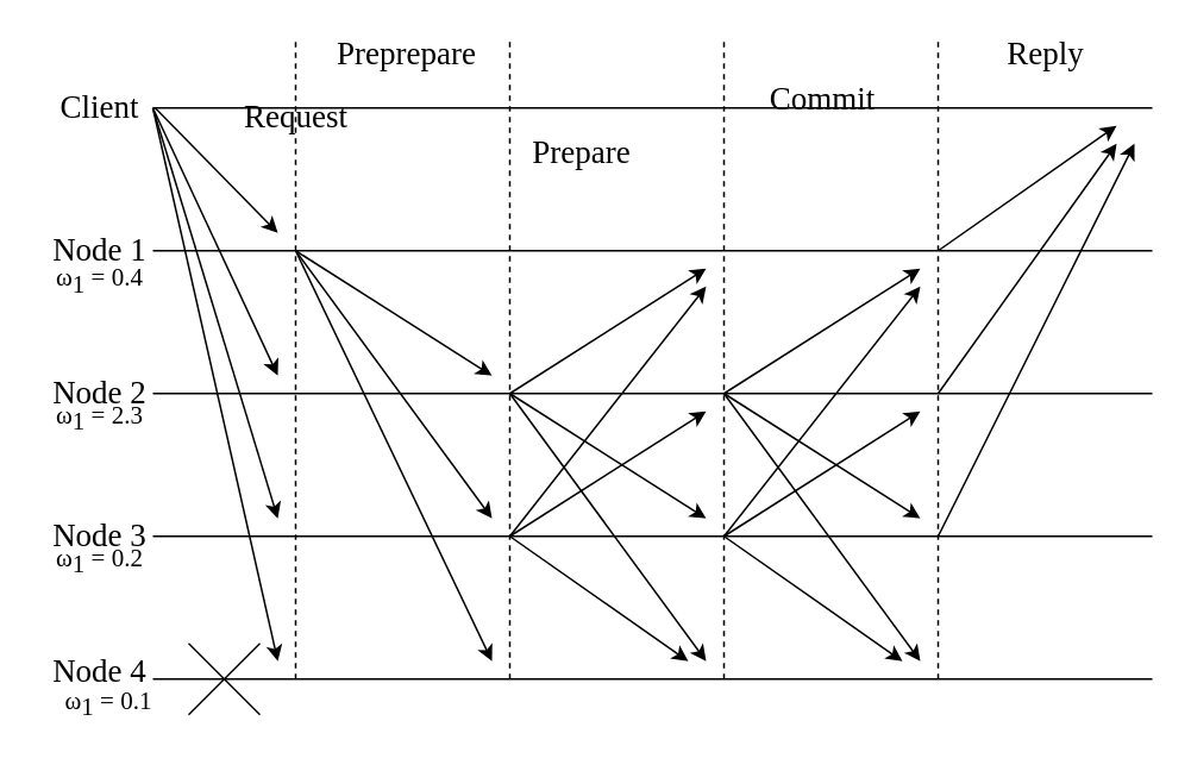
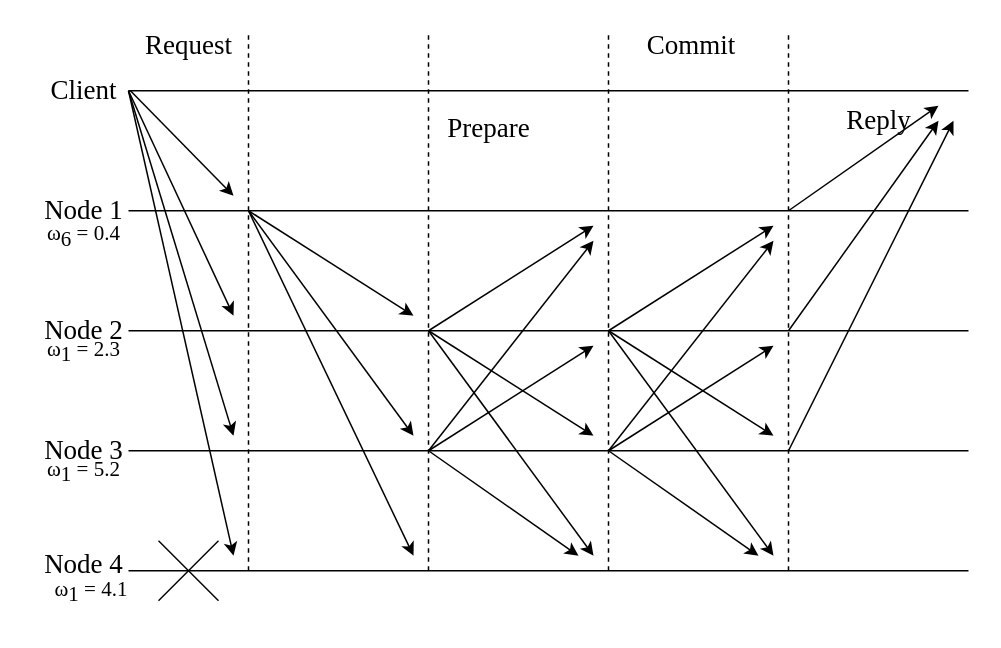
  <mxCell id="0" />
  <mxCell id="1" parent="0" />
  <mxCell id="2" value="" style="group" parent="1" vertex="1" connectable="0"><mxGeometry x="25" y="20" width="620" height="366" as="geometry" /></mxCell>
  <mxCell id="3" value="" style="endArrow=none;html=1;rounded=0;fontSize=14;" parent="2" edge="1"><mxGeometry width="50" height="50" relative="1" as="geometry"><mxPoint x="60" y="40" as="sourcePoint" /><mxPoint x="620" y="40" as="targetPoint" /></mxGeometry></mxCell>
  <mxCell id="4" value="" style="endArrow=none;html=1;rounded=0;fontSize=14;dashed=1;" parent="2" edge="1"><mxGeometry width="50" height="50" relative="1" as="geometry"><mxPoint x="140" y="360" as="sourcePoint" /><mxPoint x="140" as="targetPoint" /></mxGeometry></mxCell>
  <mxCell id="5" value="" style="endArrow=none;html=1;rounded=0;fontSize=14;dashed=1;" parent="2" edge="1"><mxGeometry width="50" height="50" relative="1" as="geometry"><mxPoint x="260" y="360" as="sourcePoint" /><mxPoint x="260" as="targetPoint" /></mxGeometry></mxCell>
  <mxCell id="6" value="" style="endArrow=none;html=1;rounded=0;fontSize=14;dashed=1;strokeWidth=1;" parent="2" edge="1"><mxGeometry width="50" height="50" relative="1" as="geometry"><mxPoint x="380" y="360.0" as="sourcePoint" /><mxPoint x="380" as="targetPoint" /></mxGeometry></mxCell>
  <mxCell id="7" value="" style="endArrow=none;html=1;rounded=0;fontSize=14;dashed=1;" parent="2" edge="1"><mxGeometry width="50" height="50" relative="1" as="geometry"><mxPoint x="500" y="360" as="sourcePoint" /><mxPoint x="500" as="targetPoint" /></mxGeometry></mxCell>
  <mxCell id="8" value="" style="endArrow=none;html=1;rounded=0;fontSize=14;" parent="2" edge="1"><mxGeometry width="50" height="50" relative="1" as="geometry"><mxPoint x="60" y="120" as="sourcePoint" /><mxPoint x="620" y="120" as="targetPoint" /></mxGeometry></mxCell>
  <mxCell id="9" value="" style="endArrow=none;html=1;rounded=0;fontSize=14;" parent="2" edge="1"><mxGeometry width="50" height="50" relative="1" as="geometry"><mxPoint x="60" y="200" as="sourcePoint" /><mxPoint x="620" y="200" as="targetPoint" /></mxGeometry></mxCell>
  <mxCell id="10" value="" style="endArrow=none;html=1;rounded=0;fontSize=14;" parent="2" edge="1"><mxGeometry width="50" height="50" relative="1" as="geometry"><mxPoint x="60" y="280" as="sourcePoint" /><mxPoint x="620" y="280" as="targetPoint" /></mxGeometry></mxCell>
  <mxCell id="11" value="" style="endArrow=none;html=1;rounded=0;fontSize=14;" parent="2" edge="1"><mxGeometry width="50" height="50" relative="1" as="geometry"><mxPoint x="60" y="360" as="sourcePoint" /><mxPoint x="620" y="360" as="targetPoint" /></mxGeometry></mxCell>
  <mxCell id="12" value="&lt;font style=&quot;font-size: 18px;&quot;&gt;Client&lt;/font&gt;" style="text;html=1;align=center;verticalAlign=middle;resizable=0;points=[];autosize=1;strokeColor=none;fillColor=none;fontSize=14;fontFamily=Times New Roman;" parent="2" vertex="1"><mxGeometry y="30" width="60" height="20" as="geometry" /></mxCell>
  <mxCell id="13" value="&lt;font style=&quot;font-size: 18px;&quot;&gt;Node 2&lt;/font&gt;" style="text;html=1;align=center;verticalAlign=middle;resizable=0;points=[];autosize=1;strokeColor=none;fillColor=none;fontSize=14;fontFamily=Times New Roman;" parent="2" vertex="1"><mxGeometry x="-5" y="190" width="70" height="20" as="geometry" /></mxCell>
  <mxCell id="14" value="&lt;font style=&quot;font-size: 18px;&quot;&gt;Node 1&lt;/font&gt;" style="text;html=1;align=center;verticalAlign=middle;resizable=0;points=[];autosize=1;strokeColor=none;fillColor=none;fontSize=14;fontFamily=Times New Roman;" parent="2" vertex="1"><mxGeometry x="-5" y="110" width="70" height="20" as="geometry" /></mxCell>
  <mxCell id="15" value="&lt;font style=&quot;font-size: 18px;&quot;&gt;Node 3&lt;/font&gt;" style="text;html=1;align=center;verticalAlign=middle;resizable=0;points=[];autosize=1;strokeColor=none;fillColor=none;fontSize=14;fontFamily=Times New Roman;" parent="2" vertex="1"><mxGeometry x="-5" y="270" width="70" height="20" as="geometry" /></mxCell>
  <mxCell id="16" value="&lt;font style=&quot;font-size: 18px;&quot;&gt;Node 4&lt;/font&gt;" style="text;html=1;align=center;verticalAlign=middle;resizable=0;points=[];autosize=1;strokeColor=none;fillColor=none;fontSize=14;fontFamily=Times New Roman;" parent="2" vertex="1"><mxGeometry x="-5" y="346" width="70" height="20" as="geometry" /></mxCell>
- <mxCell id="17" value="&lt;font style=&quot;font-size: 18px;&quot;&gt;Request&lt;/font&gt;" style="text;html=1;align=center;verticalAlign=middle;resizable=0;points=[];autosize=1;strokeColor=none;fillColor=none;fontSize=14;fontFamily=Times New Roman;" parent="2" vertex="1"><mxGeometry x="105" y="35" width="70" height="20" as="geometry" /></mxCell>
- <mxCell id="18" value="&lt;font style=&quot;font-size: 18px;&quot;&gt;Preprepare&lt;/font&gt;" style="text;html=1;align=center;verticalAlign=middle;resizable=0;points=[];autosize=1;strokeColor=none;fillColor=none;fontSize=14;fontFamily=Times New Roman;" parent="2" vertex="1"><mxGeometry x="157" width="90" height="20" as="geometry" /></mxCell>
+ <mxCell id="17" value="&lt;font style=&quot;font-size: 18px;&quot;&gt;Request&lt;/font&gt;" style="text;html=1;align=center;verticalAlign=middle;resizable=0;points=[];autosize=1;strokeColor=none;fillColor=none;fontSize=14;fontFamily=Times New Roman;" parent="2" vertex="1"><mxGeometry x="65" width="70" height="20" as="geometry" /></mxCell>
  <mxCell id="19" value="&lt;font style=&quot;font-size: 18px;&quot;&gt;Prepare&lt;/font&gt;" style="text;html=1;align=center;verticalAlign=middle;resizable=0;points=[];autosize=1;strokeColor=none;fillColor=none;fontSize=14;fontFamily=Times New Roman;" parent="2" vertex="1"><mxGeometry x="265" y="55" width="70" height="20" as="geometry" /></mxCell>
- <mxCell id="20" value="&lt;span style=&quot;font-size: 18px;&quot;&gt;Commit&lt;/span&gt;" style="text;html=1;align=center;verticalAlign=middle;resizable=0;points=[];autosize=1;strokeColor=none;fillColor=none;fontSize=14;fontFamily=Times New Roman;" parent="2" vertex="1"><mxGeometry x="400" y="25" width="70" height="20" as="geometry" /></mxCell>
- <mxCell id="21" value="&lt;span style=&quot;font-size: 18px;&quot;&gt;Reply&lt;/span&gt;" style="text;html=1;align=center;verticalAlign=middle;resizable=0;points=[];autosize=1;strokeColor=none;fillColor=none;fontSize=14;fontFamily=Times New Roman;" parent="2" vertex="1"><mxGeometry x="530" width="60" height="20" as="geometry" /></mxCell>
- <mxCell id="22" value="&lt;span style=&quot;font-size: 14px; caret-color: rgb(189, 193, 198); text-align: left;&quot;&gt;ω&lt;sub style=&quot;font-size: 14px;&quot;&gt;1 &lt;/sub&gt;&lt;span style=&quot;font-size: 14px;&quot;&gt;= 0.4&lt;/span&gt;&lt;/span&gt;" style="text;html=1;align=center;verticalAlign=middle;resizable=0;points=[];autosize=1;strokeColor=none;fillColor=none;fontColor=#000000;fontFamily=Times New Roman;fontSize=14;" parent="2" vertex="1"><mxGeometry x="-5" y="123" width="70" height="30" as="geometry" /></mxCell>
+ <mxCell id="20" value="&lt;span style=&quot;font-size: 18px;&quot;&gt;Commit&lt;/span&gt;" style="text;html=1;align=center;verticalAlign=middle;resizable=0;points=[];autosize=1;strokeColor=none;fillColor=none;fontSize=14;fontFamily=Times New Roman;" parent="2" vertex="1"><mxGeometry x="400" width="70" height="20" as="geometry" /></mxCell>
+ <mxCell id="21" value="&lt;span style=&quot;font-size: 18px;&quot;&gt;Reply&lt;/span&gt;" style="text;html=1;align=center;verticalAlign=middle;resizable=0;points=[];autosize=1;strokeColor=none;fillColor=none;fontSize=14;fontFamily=Times New Roman;" parent="2" vertex="1"><mxGeometry x="530" y="50" width="60" height="20" as="geometry" /></mxCell>
+ <mxCell id="22" value="&lt;span style=&quot;font-size: 14px; caret-color: rgb(189, 193, 198); text-align: left;&quot;&gt;ω&lt;sub style=&quot;font-size: 14px;&quot;&gt;6 &lt;/sub&gt;&lt;span style=&quot;font-size: 14px;&quot;&gt;= 0.4&lt;/span&gt;&lt;/span&gt;" style="text;html=1;align=center;verticalAlign=middle;resizable=0;points=[];autosize=1;strokeColor=none;fillColor=none;fontColor=#000000;fontFamily=Times New Roman;fontSize=14;" parent="2" vertex="1"><mxGeometry x="-5" y="123" width="70" height="30" as="geometry" /></mxCell>
  <mxCell id="23" value="&lt;span style=&quot;font-size: 14px; caret-color: rgb(189, 193, 198); text-align: left;&quot;&gt;ω&lt;sub style=&quot;font-size: 14px;&quot;&gt;1 &lt;/sub&gt;&lt;span style=&quot;font-size: 14px;&quot;&gt;= 2.3&lt;/span&gt;&lt;/span&gt;" style="text;html=1;align=center;verticalAlign=middle;resizable=0;points=[];autosize=1;strokeColor=none;fillColor=none;fontColor=#000000;fontFamily=Times New Roman;fontSize=14;" parent="2" vertex="1"><mxGeometry x="-5" y="200" width="70" height="30" as="geometry" /></mxCell>
- <mxCell id="24" value="&lt;span style=&quot;font-size: 14px; caret-color: rgb(189, 193, 198); text-align: left;&quot;&gt;ω&lt;sub style=&quot;font-size: 14px;&quot;&gt;1 &lt;/sub&gt;&lt;span style=&quot;font-size: 14px;&quot;&gt;= 0.2&lt;/span&gt;&lt;/span&gt;" style="text;html=1;align=center;verticalAlign=middle;resizable=0;points=[];autosize=1;strokeColor=none;fillColor=none;fontColor=#000000;fontFamily=Times New Roman;fontSize=14;" parent="2" vertex="1"><mxGeometry x="-5" y="280" width="70" height="30" as="geometry" /></mxCell>
+ <mxCell id="24" value="&lt;span style=&quot;font-size: 14px; caret-color: rgb(189, 193, 198); text-align: left;&quot;&gt;ω&lt;sub style=&quot;font-size: 14px;&quot;&gt;1 &lt;/sub&gt;&lt;span style=&quot;font-size: 14px;&quot;&gt;= 5.2&lt;/span&gt;&lt;/span&gt;" style="text;html=1;align=center;verticalAlign=middle;resizable=0;points=[];autosize=1;strokeColor=none;fillColor=none;fontColor=#000000;fontFamily=Times New Roman;fontSize=14;" parent="2" vertex="1"><mxGeometry x="-5" y="280" width="70" height="30" as="geometry" /></mxCell>
  <mxCell id="25" value="" style="endArrow=classic;html=1;rounded=0;fontFamily=Times New Roman;fontSize=18;strokeWidth=1;exitX=1.019;exitY=0.491;exitDx=0;exitDy=0;exitPerimeter=0;" parent="1" source="12" edge="1"><mxGeometry width="50" height="50" relative="1" as="geometry"><mxPoint x="235" y="170" as="sourcePoint" /><mxPoint x="155" y="130" as="targetPoint" /></mxGeometry></mxCell>
  <mxCell id="26" value="" style="endArrow=classic;html=1;rounded=0;fontFamily=Times New Roman;fontSize=18;strokeWidth=1;" parent="1" edge="1"><mxGeometry width="50" height="50" relative="1" as="geometry"><mxPoint x="85" y="60" as="sourcePoint" /><mxPoint x="155" y="210" as="targetPoint" /></mxGeometry></mxCell>
  <mxCell id="27" value="" style="endArrow=classic;html=1;rounded=0;fontFamily=Times New Roman;fontSize=18;strokeWidth=1;" parent="1" edge="1"><mxGeometry width="50" height="50" relative="1" as="geometry"><mxPoint x="85" y="60" as="sourcePoint" /><mxPoint x="155" y="290" as="targetPoint" /></mxGeometry></mxCell>
  <mxCell id="28" value="" style="endArrow=classic;html=1;rounded=0;fontFamily=Times New Roman;fontSize=18;strokeWidth=1;" parent="1" edge="1"><mxGeometry width="50" height="50" relative="1" as="geometry"><mxPoint x="85" y="60" as="sourcePoint" /><mxPoint x="155" y="370" as="targetPoint" /></mxGeometry></mxCell>
  <mxCell id="29" value="" style="endArrow=classic;html=1;rounded=0;fontFamily=Times New Roman;fontSize=18;strokeWidth=1;" parent="1" edge="1"><mxGeometry width="50" height="50" relative="1" as="geometry"><mxPoint x="165" y="140" as="sourcePoint" /><mxPoint x="275" y="210" as="targetPoint" /></mxGeometry></mxCell>
  <mxCell id="30" value="" style="endArrow=classic;html=1;rounded=0;fontFamily=Times New Roman;fontSize=18;strokeWidth=1;" parent="1" edge="1"><mxGeometry width="50" height="50" relative="1" as="geometry"><mxPoint x="165" y="140" as="sourcePoint" /><mxPoint x="275" y="290" as="targetPoint" /></mxGeometry></mxCell>
  <mxCell id="31" value="" style="endArrow=classic;html=1;rounded=0;fontFamily=Times New Roman;fontSize=18;strokeWidth=1;" parent="1" edge="1"><mxGeometry width="50" height="50" relative="1" as="geometry"><mxPoint x="165" y="140" as="sourcePoint" /><mxPoint x="275" y="370" as="targetPoint" /></mxGeometry></mxCell>
  <mxCell id="32" value="" style="group" parent="1" vertex="1" connectable="0"><mxGeometry x="105" y="360" width="40" height="40" as="geometry" /></mxCell>
  <mxCell id="33" value="" style="endArrow=none;html=1;rounded=0;fontFamily=Times New Roman;fontSize=18;strokeWidth=1;" parent="32" edge="1"><mxGeometry width="50" height="50" relative="1" as="geometry"><mxPoint y="40" as="sourcePoint" /><mxPoint x="40" as="targetPoint" /></mxGeometry></mxCell>
  <mxCell id="34" value="" style="endArrow=none;html=1;rounded=0;fontFamily=Times New Roman;fontSize=18;strokeWidth=1;" parent="32" edge="1"><mxGeometry width="50" height="50" relative="1" as="geometry"><mxPoint as="sourcePoint" /><mxPoint x="40" y="40" as="targetPoint" /></mxGeometry></mxCell>
  <mxCell id="35" value="" style="group" parent="1" vertex="1" connectable="0"><mxGeometry x="285" y="150" width="110" height="220" as="geometry" /></mxCell>
  <mxCell id="36" value="" style="endArrow=classic;html=1;rounded=0;fontFamily=Times New Roman;fontSize=18;strokeWidth=1;" parent="35" edge="1"><mxGeometry width="50" height="50" relative="1" as="geometry"><mxPoint y="70" as="sourcePoint" /><mxPoint x="110" as="targetPoint" /></mxGeometry></mxCell>
  <mxCell id="37" value="" style="endArrow=classic;html=1;rounded=0;fontFamily=Times New Roman;fontSize=18;strokeWidth=1;" parent="35" edge="1"><mxGeometry width="50" height="50" relative="1" as="geometry"><mxPoint y="70" as="sourcePoint" /><mxPoint x="110" y="140" as="targetPoint" /></mxGeometry></mxCell>
  <mxCell id="38" value="" style="endArrow=classic;html=1;rounded=0;fontFamily=Times New Roman;fontSize=18;strokeWidth=1;" parent="35" edge="1"><mxGeometry width="50" height="50" relative="1" as="geometry"><mxPoint y="70" as="sourcePoint" /><mxPoint x="110" y="220" as="targetPoint" /></mxGeometry></mxCell>
  <mxCell id="39" value="" style="endArrow=classic;html=1;rounded=0;fontFamily=Times New Roman;fontSize=18;strokeWidth=1;" parent="35" edge="1"><mxGeometry width="50" height="50" relative="1" as="geometry"><mxPoint y="150" as="sourcePoint" /><mxPoint x="110" y="10" as="targetPoint" /></mxGeometry></mxCell>
  <mxCell id="40" value="" style="endArrow=classic;html=1;rounded=0;fontFamily=Times New Roman;fontSize=18;strokeWidth=1;" parent="35" edge="1"><mxGeometry width="50" height="50" relative="1" as="geometry"><mxPoint y="150" as="sourcePoint" /><mxPoint x="110" y="80" as="targetPoint" /></mxGeometry></mxCell>
  <mxCell id="41" value="" style="endArrow=classic;html=1;rounded=0;fontFamily=Times New Roman;fontSize=18;strokeWidth=1;" parent="35" edge="1"><mxGeometry width="50" height="50" relative="1" as="geometry"><mxPoint y="150" as="sourcePoint" /><mxPoint x="100" y="220" as="targetPoint" /></mxGeometry></mxCell>
  <mxCell id="42" value="" style="group" parent="1" vertex="1" connectable="0"><mxGeometry x="405" y="150" width="110" height="220" as="geometry" /></mxCell>
  <mxCell id="43" value="" style="endArrow=classic;html=1;rounded=0;fontFamily=Times New Roman;fontSize=18;strokeWidth=1;" parent="42" edge="1"><mxGeometry width="50" height="50" relative="1" as="geometry"><mxPoint y="70" as="sourcePoint" /><mxPoint x="110" as="targetPoint" /></mxGeometry></mxCell>
  <mxCell id="44" value="" style="endArrow=classic;html=1;rounded=0;fontFamily=Times New Roman;fontSize=18;strokeWidth=1;" parent="42" edge="1"><mxGeometry width="50" height="50" relative="1" as="geometry"><mxPoint y="70" as="sourcePoint" /><mxPoint x="110" y="140" as="targetPoint" /></mxGeometry></mxCell>
  <mxCell id="45" value="" style="endArrow=classic;html=1;rounded=0;fontFamily=Times New Roman;fontSize=18;strokeWidth=1;" parent="42" edge="1"><mxGeometry width="50" height="50" relative="1" as="geometry"><mxPoint y="70" as="sourcePoint" /><mxPoint x="110" y="220" as="targetPoint" /></mxGeometry></mxCell>
  <mxCell id="46" value="" style="endArrow=classic;html=1;rounded=0;fontFamily=Times New Roman;fontSize=18;strokeWidth=1;" parent="42" edge="1"><mxGeometry width="50" height="50" relative="1" as="geometry"><mxPoint y="150" as="sourcePoint" /><mxPoint x="110" y="10" as="targetPoint" /></mxGeometry></mxCell>
  <mxCell id="47" value="" style="endArrow=classic;html=1;rounded=0;fontFamily=Times New Roman;fontSize=18;strokeWidth=1;" parent="42" edge="1"><mxGeometry width="50" height="50" relative="1" as="geometry"><mxPoint y="150" as="sourcePoint" /><mxPoint x="110" y="80" as="targetPoint" /></mxGeometry></mxCell>
  <mxCell id="48" value="" style="endArrow=classic;html=1;rounded=0;fontFamily=Times New Roman;fontSize=18;strokeWidth=1;" parent="42" edge="1"><mxGeometry width="50" height="50" relative="1" as="geometry"><mxPoint y="150" as="sourcePoint" /><mxPoint x="100" y="220" as="targetPoint" /></mxGeometry></mxCell>
  <mxCell id="49" value="" style="endArrow=classic;html=1;rounded=0;fontFamily=Times New Roman;fontSize=18;strokeWidth=1;" parent="1" edge="1"><mxGeometry width="50" height="50" relative="1" as="geometry"><mxPoint x="525" y="140" as="sourcePoint" /><mxPoint x="625" y="70" as="targetPoint" /></mxGeometry></mxCell>
  <mxCell id="50" value="" style="endArrow=classic;html=1;rounded=0;fontFamily=Times New Roman;fontSize=18;strokeWidth=1;" parent="1" edge="1"><mxGeometry width="50" height="50" relative="1" as="geometry"><mxPoint x="525" y="220" as="sourcePoint" /><mxPoint x="625" y="80" as="targetPoint" /></mxGeometry></mxCell>
  <mxCell id="51" value="" style="endArrow=classic;html=1;rounded=0;fontFamily=Times New Roman;fontSize=18;strokeWidth=1;" parent="1" edge="1"><mxGeometry width="50" height="50" relative="1" as="geometry"><mxPoint x="525" y="300" as="sourcePoint" /><mxPoint x="635" y="80" as="targetPoint" /></mxGeometry></mxCell>
- <mxCell id="52" value="&lt;span style=&quot;font-size: 14px; caret-color: rgb(189, 193, 198); text-align: left;&quot;&gt;ω&lt;sub style=&quot;font-size: 14px;&quot;&gt;1 &lt;/sub&gt;&lt;span style=&quot;font-size: 14px;&quot;&gt;= 0.1&lt;/span&gt;&lt;/span&gt;" style="text;html=1;align=center;verticalAlign=middle;resizable=0;points=[];autosize=1;strokeColor=none;fillColor=none;fontColor=#000000;fontFamily=Times New Roman;fontSize=14;" parent="1" vertex="1"><mxGeometry x="25" y="380" width="70" height="30" as="geometry" /></mxCell>
+ <mxCell id="52" value="&lt;span style=&quot;font-size: 14px; caret-color: rgb(189, 193, 198); text-align: left;&quot;&gt;ω&lt;sub style=&quot;font-size: 14px;&quot;&gt;1 &lt;/sub&gt;&lt;span style=&quot;font-size: 14px;&quot;&gt;= 4.1&lt;/span&gt;&lt;/span&gt;" style="text;html=1;align=center;verticalAlign=middle;resizable=0;points=[];autosize=1;strokeColor=none;fillColor=none;fontColor=#000000;fontFamily=Times New Roman;fontSize=14;" parent="1" vertex="1"><mxGeometry x="25" y="380" width="70" height="30" as="geometry" /></mxCell>
